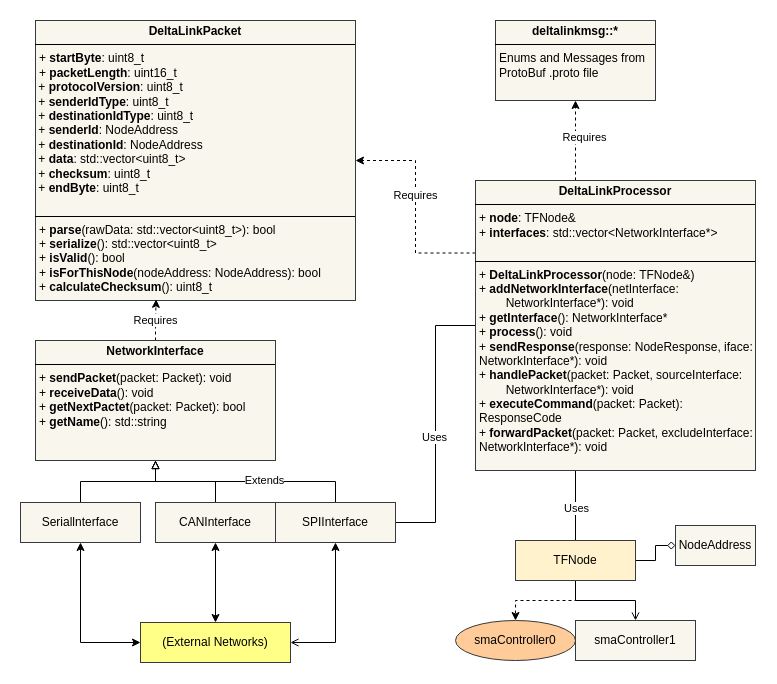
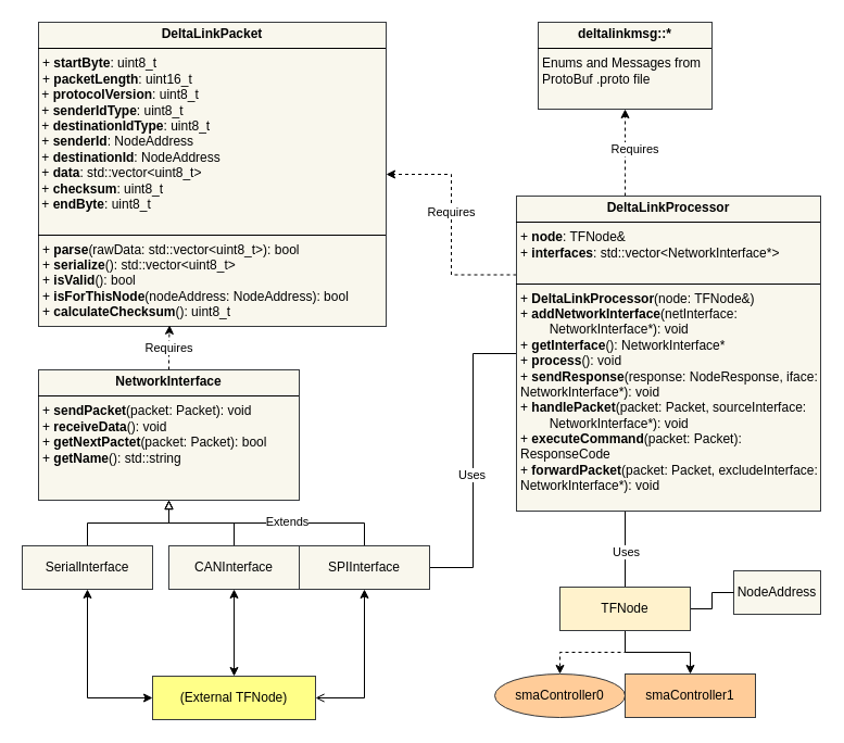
  <mxCell id="0" />
  <mxCell id="1" parent="0" />
  <mxCell id="2" value="&lt;p style=&quot;margin:0px;margin-top:4px;text-align:center;&quot;&gt;&lt;b&gt;DeltaLinkPacket&lt;/b&gt;&lt;/p&gt;&lt;hr size=&quot;1&quot; style=&quot;border-style:solid;&quot;&gt;&lt;p style=&quot;margin:0px;margin-left:4px;&quot;&gt;+&amp;nbsp;&lt;span style=&quot;background-color: initial;&quot;&gt;&lt;b&gt;startByte&lt;/b&gt;: uint8_t&lt;/span&gt;&lt;/p&gt;&lt;p style=&quot;margin:0px;margin-left:4px;&quot;&gt;&lt;span style=&quot;background-color: initial;&quot;&gt;+&amp;nbsp;&lt;/span&gt;&lt;span style=&quot;background-color: initial;&quot;&gt;&lt;b&gt;packetLength&lt;/b&gt;: uint16_t&lt;/span&gt;&lt;/p&gt;&lt;div&gt;&lt;span style=&quot;background-color: initial;&quot;&gt;&amp;nbsp;+&amp;nbsp;&lt;/span&gt;&lt;span style=&quot;background-color: initial;&quot;&gt;&lt;b&gt;protocolVersion&lt;/b&gt;: uint8_t&lt;/span&gt;&lt;/div&gt;&lt;div&gt;&lt;span style=&quot;background-color: initial;&quot;&gt;&amp;nbsp;+&amp;nbsp;&lt;/span&gt;&lt;span style=&quot;background-color: initial;&quot;&gt;&lt;b&gt;senderIdType&lt;/b&gt;: uint8_t&lt;/span&gt;&lt;/div&gt;&lt;div&gt;&lt;span style=&quot;background-color: initial;&quot;&gt;&amp;nbsp;+&amp;nbsp;&lt;/span&gt;&lt;span style=&quot;background-color: initial;&quot;&gt;&lt;b&gt;destinationIdType&lt;/b&gt;: uint8_t&lt;/span&gt;&lt;/div&gt;&lt;div&gt;&lt;span style=&quot;background-color: initial;&quot;&gt;&amp;nbsp;+&amp;nbsp;&lt;/span&gt;&lt;span style=&quot;background-color: initial;&quot;&gt;&lt;b&gt;senderId&lt;/b&gt;: NodeAddress&lt;/span&gt;&lt;/div&gt;&lt;div&gt;&lt;span style=&quot;background-color: initial;&quot;&gt;&amp;nbsp;+&amp;nbsp;&lt;/span&gt;&lt;span style=&quot;background-color: initial;&quot;&gt;&lt;b&gt;destinationId&lt;/b&gt;: NodeAddress&lt;/span&gt;&lt;/div&gt;&lt;div&gt;&lt;span style=&quot;background-color: initial;&quot;&gt;&amp;nbsp;+&amp;nbsp;&lt;/span&gt;&lt;span style=&quot;background-color: initial;&quot;&gt;&lt;b&gt;data&lt;/b&gt;: std::vector&amp;lt;uint8_t&amp;gt;&lt;/span&gt;&lt;/div&gt;&lt;div&gt;&lt;span style=&quot;background-color: initial;&quot;&gt;&amp;nbsp;+&amp;nbsp;&lt;/span&gt;&lt;span style=&quot;background-color: initial;&quot;&gt;&lt;b&gt;checksum&lt;/b&gt;: uint8_t&lt;/span&gt;&lt;/div&gt;&lt;div&gt;&lt;span style=&quot;background-color: initial;&quot;&gt;&amp;nbsp;+&amp;nbsp;&lt;/span&gt;&lt;span style=&quot;background-color: initial;&quot;&gt;&lt;b&gt;endByte&lt;/b&gt;: uint8_t&lt;/span&gt;&lt;/div&gt;&lt;div&gt;&lt;span style=&quot;background-color: initial;&quot;&gt;&lt;br&gt;&lt;/span&gt;&lt;/div&gt;&lt;hr size=&quot;1&quot; style=&quot;border-style:solid;&quot;&gt;&lt;p style=&quot;margin:0px;margin-left:4px;&quot;&gt;+&amp;nbsp;&lt;span style=&quot;background-color: initial;&quot;&gt;&lt;b&gt;parse&lt;/b&gt;(rawData: std::vector&amp;lt;uint8_t&amp;gt;): bool&lt;/span&gt;&lt;/p&gt;&lt;p style=&quot;margin:0px;margin-left:4px;&quot;&gt;+ &lt;b&gt;serialize&lt;/b&gt;(): std::vector&amp;lt;uint8_t&amp;gt;&lt;/p&gt;&lt;p style=&quot;margin:0px;margin-left:4px;&quot;&gt;+ &lt;b&gt;isValid&lt;/b&gt;(): bool&lt;/p&gt;&lt;p style=&quot;margin:0px;margin-left:4px;&quot;&gt;+ &lt;b&gt;isForThisNode&lt;/b&gt;(nodeAddress: NodeAddress): bool&lt;/p&gt;&lt;p style=&quot;margin:0px;margin-left:4px;&quot;&gt;+ &lt;b&gt;calculateChecksum&lt;/b&gt;(): uint8_t&lt;/p&gt;" style="verticalAlign=top;align=left;overflow=fill;html=1;whiteSpace=wrap;fillColor=#f9f7ed;strokeColor=#36393d;" parent="1" vertex="1"><mxGeometry x="35" y="20" width="320" height="280" as="geometry" /></mxCell>
  <mxCell id="3" value="NodeAddress" style="html=1;whiteSpace=wrap;fillColor=#f9f7ed;strokeColor=#36393d;" parent="1" vertex="1"><mxGeometry x="675" y="525" width="80" height="40" as="geometry" /></mxCell>
  <mxCell id="4" value="&lt;p style=&quot;margin:0px;margin-top:4px;text-align:center;&quot;&gt;&lt;b&gt;deltalinkmsg::*&lt;/b&gt;&lt;/p&gt;&lt;hr size=&quot;1&quot; style=&quot;border-style:solid;&quot;&gt;&lt;p style=&quot;margin:0px;margin-left:4px;&quot;&gt;Enums and Messages from ProtoBuf .proto file&lt;/p&gt;" style="verticalAlign=top;align=left;overflow=fill;html=1;whiteSpace=wrap;fillColor=#f9f7ed;strokeColor=#36393d;" parent="1" vertex="1"><mxGeometry x="495" y="20" width="160" height="80" as="geometry" /></mxCell>
  <mxCell id="5" style="edgeStyle=orthogonalEdgeStyle;rounded=0;orthogonalLoop=1;jettySize=auto;html=1;exitX=0.5;exitY=0;exitDx=0;exitDy=0;entryX=0.377;entryY=0.996;entryDx=0;entryDy=0;dashed=1;entryPerimeter=0;" parent="1" source="7" target="2" edge="1"><mxGeometry relative="1" as="geometry" /></mxCell>
  <mxCell id="6" value="Requires" style="edgeLabel;html=1;align=center;verticalAlign=middle;resizable=0;points=[];" parent="5" vertex="1" connectable="0"><mxGeometry x="-0.042" y="1" relative="1" as="geometry"><mxPoint x="-1" as="offset" /></mxGeometry></mxCell>
  <mxCell id="7" value="&lt;p style=&quot;margin:0px;margin-top:4px;text-align:center;&quot;&gt;&lt;b&gt;NetworkInterface&lt;/b&gt;&lt;/p&gt;&lt;hr size=&quot;1&quot; style=&quot;border-style:solid;&quot;&gt;&lt;p style=&quot;margin:0px;margin-left:4px;&quot;&gt;&lt;/p&gt;&lt;p style=&quot;margin:0px;margin-left:4px;&quot;&gt;+ &lt;b&gt;sendPacket&lt;/b&gt;(packet: Packet): void&lt;/p&gt;&lt;p style=&quot;margin:0px;margin-left:4px;&quot;&gt;+ &lt;b&gt;receiveData&lt;/b&gt;(): void&lt;br&gt;&lt;/p&gt;&lt;p style=&quot;margin:0px;margin-left:4px;&quot;&gt;+ &lt;b&gt;getNextPactet&lt;/b&gt;(packet: Packet): bool&lt;/p&gt;&lt;p style=&quot;margin:0px;margin-left:4px;&quot;&gt;+ &lt;b&gt;getName&lt;/b&gt;(): std::string&lt;/p&gt;" style="verticalAlign=top;align=left;overflow=fill;html=1;whiteSpace=wrap;fillColor=#f9f7ed;strokeColor=#36393d;" parent="1" vertex="1"><mxGeometry x="35" y="340" width="240" height="120" as="geometry" /></mxCell>
  <mxCell id="8" style="edgeStyle=orthogonalEdgeStyle;rounded=0;orthogonalLoop=1;jettySize=auto;html=1;entryX=0.5;entryY=1;entryDx=0;entryDy=0;endArrow=block;endFill=0;" parent="1" source="10" target="7" edge="1"><mxGeometry relative="1" as="geometry" /></mxCell>
  <mxCell id="9" style="edgeStyle=orthogonalEdgeStyle;rounded=0;orthogonalLoop=1;jettySize=auto;html=1;entryX=0;entryY=0.5;entryDx=0;entryDy=0;startArrow=classic;startFill=1;" parent="1" source="10" target="33" edge="1"><mxGeometry relative="1" as="geometry" /></mxCell>
  <mxCell id="10" value="Seriallnterface" style="html=1;whiteSpace=wrap;fillColor=#f9f7ed;strokeColor=#36393d;" parent="1" vertex="1"><mxGeometry x="20" y="502" width="120" height="40" as="geometry" /></mxCell>
  <mxCell id="11" style="edgeStyle=orthogonalEdgeStyle;rounded=0;orthogonalLoop=1;jettySize=auto;html=1;entryX=0.5;entryY=1;entryDx=0;entryDy=0;endArrow=block;endFill=0;" parent="1" source="13" target="7" edge="1"><mxGeometry relative="1" as="geometry" /></mxCell>
  <mxCell id="12" style="edgeStyle=orthogonalEdgeStyle;rounded=0;orthogonalLoop=1;jettySize=auto;html=1;entryX=0.5;entryY=0;entryDx=0;entryDy=0;startArrow=classic;startFill=1;" parent="1" source="13" target="33" edge="1"><mxGeometry relative="1" as="geometry" /></mxCell>
  <mxCell id="13" value="CANInterface" style="html=1;whiteSpace=wrap;fillColor=#f9f7ed;strokeColor=#36393d;" parent="1" vertex="1"><mxGeometry x="155" y="502" width="120" height="40" as="geometry" /></mxCell>
  <mxCell id="14" style="edgeStyle=orthogonalEdgeStyle;rounded=0;orthogonalLoop=1;jettySize=auto;html=1;entryX=0.5;entryY=1;entryDx=0;entryDy=0;endArrow=block;endFill=0;" parent="1" source="19" target="7" edge="1"><mxGeometry relative="1" as="geometry" /></mxCell>
  <mxCell id="15" value="Extends" style="edgeLabel;html=1;align=center;verticalAlign=middle;resizable=0;points=[];" parent="14" vertex="1" connectable="0"><mxGeometry x="-0.163" y="-2" relative="1" as="geometry"><mxPoint as="offset" /></mxGeometry></mxCell>
  <mxCell id="16" style="edgeStyle=orthogonalEdgeStyle;rounded=0;orthogonalLoop=1;jettySize=auto;html=1;entryX=0;entryY=0.5;entryDx=0;entryDy=0;endArrow=none;endFill=0;" parent="1" source="19" target="26" edge="1"><mxGeometry relative="1" as="geometry" /></mxCell>
  <mxCell id="17" value="Uses" style="edgeLabel;html=1;align=center;verticalAlign=middle;resizable=0;points=[];" parent="16" vertex="1" connectable="0"><mxGeometry x="-0.091" y="2" relative="1" as="geometry"><mxPoint as="offset" /></mxGeometry></mxCell>
  <mxCell id="18" style="edgeStyle=orthogonalEdgeStyle;rounded=0;orthogonalLoop=1;jettySize=auto;html=1;entryX=1;entryY=0.5;entryDx=0;entryDy=0;startArrow=classic;startFill=1;endArrow=open;" parent="1" source="19" target="33" edge="1"><mxGeometry relative="1" as="geometry" /></mxCell>
  <mxCell id="19" value="SPIInterface" style="html=1;whiteSpace=wrap;fillColor=#f9f7ed;strokeColor=#36393d;" parent="1" vertex="1"><mxGeometry x="275" y="502" width="120" height="40" as="geometry" /></mxCell>
  <mxCell id="20" style="edgeStyle=orthogonalEdgeStyle;rounded=0;orthogonalLoop=1;jettySize=auto;html=1;entryX=0.5;entryY=1;entryDx=0;entryDy=0;dashed=1;" parent="1" source="26" target="4" edge="1"><mxGeometry relative="1" as="geometry"><Array as="points"><mxPoint x="575" y="160" /><mxPoint x="575" y="160" /></Array></mxGeometry></mxCell>
  <mxCell id="21" value="Requires" style="edgeLabel;html=1;align=center;verticalAlign=middle;resizable=0;points=[];" parent="20" vertex="1" connectable="0"><mxGeometry x="0.107" y="-8" relative="1" as="geometry"><mxPoint as="offset" /></mxGeometry></mxCell>
  <mxCell id="22" style="edgeStyle=orthogonalEdgeStyle;rounded=0;orthogonalLoop=1;jettySize=auto;html=1;entryX=0.5;entryY=0;entryDx=0;entryDy=0;endArrow=none;endFill=0;" parent="1" source="26" target="30" edge="1"><mxGeometry relative="1" as="geometry"><Array as="points"><mxPoint x="575" y="430" /><mxPoint x="575" y="430" /></Array></mxGeometry></mxCell>
  <mxCell id="23" value="Uses" style="edgeLabel;html=1;align=center;verticalAlign=middle;resizable=0;points=[];" parent="22" vertex="1" connectable="0"><mxGeometry x="-0.548" y="-2" relative="1" as="geometry"><mxPoint x="2" y="21" as="offset" /></mxGeometry></mxCell>
  <mxCell id="24" style="edgeStyle=orthogonalEdgeStyle;html=1;entryX=1;entryY=0.5;entryDx=0;entryDy=0;endArrow=classic;endFill=1;rounded=0;exitX=0;exitY=0.25;exitDx=0;exitDy=0;startArrow=none;startFill=0;dashed=1;" edge="1" parent="1" source="26" target="2"><mxGeometry relative="1" as="geometry"><Array as="points"><mxPoint x="415" y="253" /><mxPoint x="415" y="160" /></Array></mxGeometry></mxCell>
  <mxCell id="25" value="Requires" style="edgeLabel;html=1;align=center;verticalAlign=middle;resizable=0;points=[];" vertex="1" connectable="0" parent="24"><mxGeometry x="0.112" y="1" relative="1" as="geometry"><mxPoint as="offset" /></mxGeometry></mxCell>
  <mxCell id="26" value="&lt;p style=&quot;margin:0px;margin-top:4px;text-align:center;&quot;&gt;&lt;b&gt;DeltaLinkProcessor&lt;/b&gt;&lt;/p&gt;&lt;hr size=&quot;1&quot; style=&quot;border-style:solid;&quot;&gt;&lt;p style=&quot;margin:0px;margin-left:4px;&quot;&gt;&lt;span style=&quot;background-color: initial;&quot;&gt;+ &lt;b&gt;node&lt;/b&gt;: TFNode&amp;amp;&lt;/span&gt;&lt;br&gt;&lt;/p&gt;&lt;p style=&quot;margin:0px;margin-left:4px;&quot;&gt;+ &lt;b&gt;interfaces&lt;/b&gt;: std::vector&amp;lt;NetworkInterface*&amp;gt;&lt;/p&gt;&lt;p style=&quot;margin:0px;margin-left:4px;&quot;&gt;&lt;br&gt;&lt;/p&gt;&lt;hr size=&quot;1&quot; style=&quot;border-style:solid;&quot;&gt;&lt;p style=&quot;margin:0px;margin-left:4px;&quot;&gt;+ &lt;b&gt;DeltaLinkProcessor&lt;/b&gt;(node: TFNode&amp;amp;)&lt;/p&gt;&lt;p style=&quot;margin:0px;margin-left:4px;&quot;&gt;+ &lt;b&gt;addNetworkInterface&lt;/b&gt;(netInterface: &lt;span style=&quot;white-space: pre;&quot;&gt;&#09;&lt;/span&gt;NetworkInterface*): void&lt;/p&gt;&lt;p style=&quot;margin:0px;margin-left:4px;&quot;&gt;+ &lt;b&gt;getInterface&lt;/b&gt;(): NetworkInterface*&lt;/p&gt;&lt;p style=&quot;margin:0px;margin-left:4px;&quot;&gt;+ &lt;b&gt;process&lt;/b&gt;(): void&lt;/p&gt;&lt;p style=&quot;margin:0px;margin-left:4px;&quot;&gt;+ &lt;b&gt;sendResponse&lt;/b&gt;(response: NodeResponse, iface: NetworkInterface*): void&lt;/p&gt;&lt;p style=&quot;margin:0px;margin-left:4px;&quot;&gt;+ &lt;b&gt;handlePacket&lt;/b&gt;(packet: Packet, sourceInterface: &lt;span style=&quot;white-space: pre;&quot;&gt;&#09;&lt;/span&gt;NetworkInterface*): void&lt;/p&gt;&lt;p style=&quot;margin:0px;margin-left:4px;&quot;&gt;+ &lt;b&gt;executeCommand&lt;/b&gt;(packet: Packet): ResponseCode&lt;/p&gt;&lt;p style=&quot;margin:0px;margin-left:4px;&quot;&gt;+ &lt;b&gt;forwardPacket&lt;/b&gt;(packet: Packet, excludeInterface: NetworkInterface*): void&lt;/p&gt;" style="verticalAlign=top;align=left;overflow=fill;html=1;whiteSpace=wrap;fillColor=#f9f7ed;strokeColor=#36393d;" parent="1" vertex="1"><mxGeometry x="475" y="180" width="280" height="290" as="geometry" /></mxCell>
  <mxCell id="27" style="edgeStyle=orthogonalEdgeStyle;rounded=0;orthogonalLoop=1;jettySize=auto;html=1;exitX=0.5;exitY=1;exitDx=0;exitDy=0;entryX=0.5;entryY=0;entryDx=0;entryDy=0;dashed=1;" parent="1" source="30" target="31" edge="1"><mxGeometry relative="1" as="geometry" /></mxCell>
- <mxCell id="28" style="edgeStyle=orthogonalEdgeStyle;rounded=0;orthogonalLoop=1;jettySize=auto;html=1;exitX=0.5;exitY=1;exitDx=0;exitDy=0;entryX=0.5;entryY=0;entryDx=0;entryDy=0;endArrow=open;" parent="1" source="30" target="32" edge="1"><mxGeometry relative="1" as="geometry" /></mxCell>
- <mxCell id="29" style="edgeStyle=orthogonalEdgeStyle;rounded=0;orthogonalLoop=1;jettySize=auto;html=1;entryX=0;entryY=0.5;entryDx=0;entryDy=0;endArrow=diamond;endFill=0;" parent="1" source="30" target="3" edge="1"><mxGeometry relative="1" as="geometry" /></mxCell>
+ <mxCell id="28" style="edgeStyle=orthogonalEdgeStyle;rounded=0;orthogonalLoop=1;jettySize=auto;html=1;exitX=0.5;exitY=1;exitDx=0;exitDy=0;entryX=0.5;entryY=0;entryDx=0;entryDy=0;" parent="1" source="30" target="32" edge="1"><mxGeometry relative="1" as="geometry" /></mxCell>
+ <mxCell id="29" style="edgeStyle=orthogonalEdgeStyle;rounded=0;orthogonalLoop=1;jettySize=auto;html=1;entryX=0;entryY=0.5;entryDx=0;entryDy=0;endArrow=none;endFill=0;" parent="1" source="30" target="3" edge="1"><mxGeometry relative="1" as="geometry" /></mxCell>
  <mxCell id="30" value="TFNode" style="html=1;whiteSpace=wrap;fillColor=#fff2cc;strokeColor=#36393d;" parent="1" vertex="1"><mxGeometry x="515" y="540" width="120" height="40" as="geometry" /></mxCell>
  <mxCell id="31" value="smaController0" style="ellipse;html=1;whiteSpace=wrap;fillColor=#ffcc99;strokeColor=#36393d;" parent="1" vertex="1"><mxGeometry x="455" y="620" width="120" height="40" as="geometry" /></mxCell>
- <mxCell id="32" value="smaController1" style="html=1;whiteSpace=wrap;fillColor=#f9f7ed;strokeColor=#36393d;" parent="1" vertex="1"><mxGeometry x="575" y="620" width="120" height="40" as="geometry" /></mxCell>
- <mxCell id="33" value="(External Networks)" style="html=1;whiteSpace=wrap;fillColor=#ffff88;strokeColor=#36393d;" parent="1" vertex="1"><mxGeometry x="140" y="622" width="150" height="40" as="geometry" /></mxCell>
+ <mxCell id="32" value="smaController1" style="html=1;whiteSpace=wrap;fillColor=#ffcc99;strokeColor=#36393d;" parent="1" vertex="1"><mxGeometry x="575" y="620" width="120" height="40" as="geometry" /></mxCell>
+ <mxCell id="33" value="(External TFNode)" style="html=1;whiteSpace=wrap;fillColor=#ffff88;strokeColor=#36393d;" parent="1" vertex="1"><mxGeometry x="140" y="622" width="150" height="40" as="geometry" /></mxCell>
